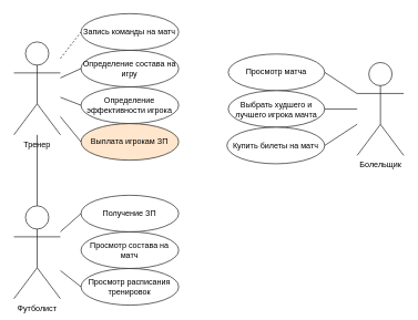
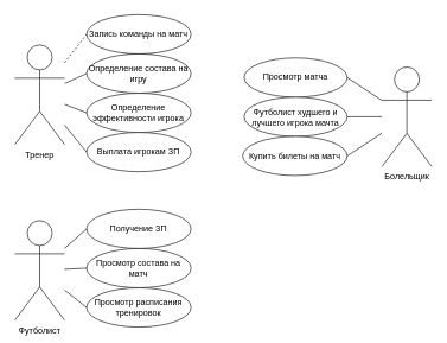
  <mxCell id="0" />
  <mxCell id="1" parent="0" />
  <mxCell id="2" style="edgeStyle=none;rounded=0;orthogonalLoop=1;jettySize=auto;html=1;entryX=0;entryY=0.5;entryDx=0;entryDy=0;endArrow=none;endFill=0;" parent="1" source="6" target="10" edge="1"><mxGeometry relative="1" as="geometry" /></mxCell>
  <mxCell id="3" style="edgeStyle=none;rounded=0;orthogonalLoop=1;jettySize=auto;html=1;entryX=0;entryY=0.5;entryDx=0;entryDy=0;endArrow=none;endFill=0;" parent="1" source="6" target="9" edge="1"><mxGeometry relative="1" as="geometry" /></mxCell>
  <mxCell id="4" style="edgeStyle=none;rounded=0;orthogonalLoop=1;jettySize=auto;html=1;entryX=0;entryY=0.5;entryDx=0;entryDy=0;endArrow=none;endFill=0;" parent="1" source="6" target="8" edge="1"><mxGeometry relative="1" as="geometry" /></mxCell>
  <mxCell id="5" style="edgeStyle=none;rounded=0;orthogonalLoop=1;jettySize=auto;html=1;entryX=0;entryY=0.5;entryDx=0;entryDy=0;endArrow=none;endFill=0;dashed=1;" parent="1" source="6" target="7" edge="1"><mxGeometry relative="1" as="geometry" /></mxCell>
  <mxCell id="6" value="Тренер&lt;br&gt;" style="shape=umlActor;verticalLabelPosition=bottom;verticalAlign=top;html=1;outlineConnect=0;" parent="1" vertex="1"><mxGeometry x="20.4" y="62.6" width="70" height="140" as="geometry" /></mxCell>
  <mxCell id="7" value="Запись команды на матч" style="ellipse;whiteSpace=wrap;html=1;" parent="1" vertex="1"><mxGeometry x="121.4" y="20" width="147" height="55.2" as="geometry" /></mxCell>
  <mxCell id="8" value="Определение состава на игру" style="ellipse;whiteSpace=wrap;html=1;" parent="1" vertex="1"><mxGeometry x="121.4" y="75.2" width="147" height="55.2" as="geometry" /></mxCell>
  <mxCell id="9" value="Определение эффективности игрока" style="ellipse;whiteSpace=wrap;html=1;" parent="1" vertex="1"><mxGeometry x="121.4" y="130.4" width="147" height="55.2" as="geometry" /></mxCell>
- <mxCell id="10" value="Выплата игрокам ЗП" style="ellipse;whiteSpace=wrap;html=1;fillColor=#ffe6cc;" parent="1" vertex="1"><mxGeometry x="121.4" y="185.6" width="147" height="55.2" as="geometry" /></mxCell>
+ <mxCell id="10" value="Выплата игрокам ЗП" style="ellipse;whiteSpace=wrap;html=1;" parent="1" vertex="1"><mxGeometry x="121.4" y="185.6" width="147" height="55.2" as="geometry" /></mxCell>
  <mxCell id="11" style="rounded=0;orthogonalLoop=1;jettySize=auto;html=1;entryX=1;entryY=0.5;entryDx=0;entryDy=0;endArrow=none;endFill=0;" parent="1" source="14" target="16" edge="1"><mxGeometry relative="1" as="geometry" /></mxCell>
  <mxCell id="12" style="edgeStyle=none;rounded=0;orthogonalLoop=1;jettySize=auto;html=1;entryX=1;entryY=0.5;entryDx=0;entryDy=0;endArrow=none;endFill=0;" parent="1" source="14" target="15" edge="1"><mxGeometry relative="1" as="geometry" /></mxCell>
  <mxCell id="13" style="rounded=0;orthogonalLoop=1;jettySize=auto;html=1;entryX=1;entryY=0.5;entryDx=0;entryDy=0;endArrow=none;endFill=0;" edge="1" parent="1" source="14" target="24"><mxGeometry relative="1" as="geometry" /></mxCell>
  <mxCell id="14" value="Болельщик&lt;br&gt;" style="shape=umlActor;verticalLabelPosition=bottom;verticalAlign=top;html=1;outlineConnect=0;" parent="1" vertex="1"><mxGeometry x="537" y="93.6" width="70" height="140" as="geometry" /></mxCell>
  <mxCell id="15" value="Просмотр матча" style="ellipse;whiteSpace=wrap;html=1;" parent="1" vertex="1"><mxGeometry x="343" y="80.8" width="145" height="55.2" as="geometry" /></mxCell>
- <mxCell id="16" value="Выбрать худшего и лучшего игрока мачта" style="ellipse;whiteSpace=wrap;html=1;" parent="1" vertex="1"><mxGeometry x="343" y="136" width="145" height="55.2" as="geometry" /></mxCell>
+ <mxCell id="16" value="Футболист худшего и лучшего игрока мачта" style="ellipse;whiteSpace=wrap;html=1;" parent="1" vertex="1"><mxGeometry x="343" y="136" width="145" height="55.2" as="geometry" /></mxCell>
  <mxCell id="17" style="edgeStyle=none;rounded=0;orthogonalLoop=1;jettySize=auto;html=1;entryX=0;entryY=0.5;entryDx=0;entryDy=0;endArrow=none;endFill=0;" parent="1" source="20" target="23" edge="1"><mxGeometry relative="1" as="geometry" /></mxCell>
- <mxCell id="18" style="edgeStyle=none;rounded=0;orthogonalLoop=1;jettySize=auto;html=1;endArrow=none;endFill=0;" parent="1" source="20" target="6" edge="1"><mxGeometry relative="1" as="geometry" /></mxCell>
+ <mxCell id="18" style="edgeStyle=none;rounded=0;orthogonalLoop=1;jettySize=auto;html=1;entryX=0;entryY=0.5;entryDx=0;entryDy=0;endArrow=none;endFill=0;" parent="1" source="20" target="22" edge="1"><mxGeometry relative="1" as="geometry" /></mxCell>
  <mxCell id="19" style="edgeStyle=none;rounded=0;orthogonalLoop=1;jettySize=auto;html=1;entryX=0;entryY=0.5;entryDx=0;entryDy=0;endArrow=none;endFill=0;" parent="1" source="20" target="21" edge="1"><mxGeometry relative="1" as="geometry" /></mxCell>
  <mxCell id="20" value="Футболист" style="shape=umlActor;verticalLabelPosition=bottom;verticalAlign=top;html=1;outlineConnect=0;" parent="1" vertex="1"><mxGeometry x="20.4" y="309.6" width="70" height="140" as="geometry" /></mxCell>
  <mxCell id="21" value="Получение ЗП" style="ellipse;whiteSpace=wrap;html=1;" parent="1" vertex="1"><mxGeometry x="121.4" y="293.6" width="147" height="55.2" as="geometry" /></mxCell>
  <mxCell id="22" value="Просмотр состава на матч" style="ellipse;whiteSpace=wrap;html=1;" parent="1" vertex="1"><mxGeometry x="121.4" y="348.8" width="147" height="55.2" as="geometry" /></mxCell>
  <mxCell id="23" value="Просмотр расписания тренировок" style="ellipse;whiteSpace=wrap;html=1;" parent="1" vertex="1"><mxGeometry x="121.4" y="404" width="147" height="55.2" as="geometry" /></mxCell>
  <mxCell id="24" value="Купить билеты на матч&lt;br&gt;" style="ellipse;whiteSpace=wrap;html=1;" vertex="1" parent="1"><mxGeometry x="341" y="191.2" width="147" height="55" as="geometry" /></mxCell>
